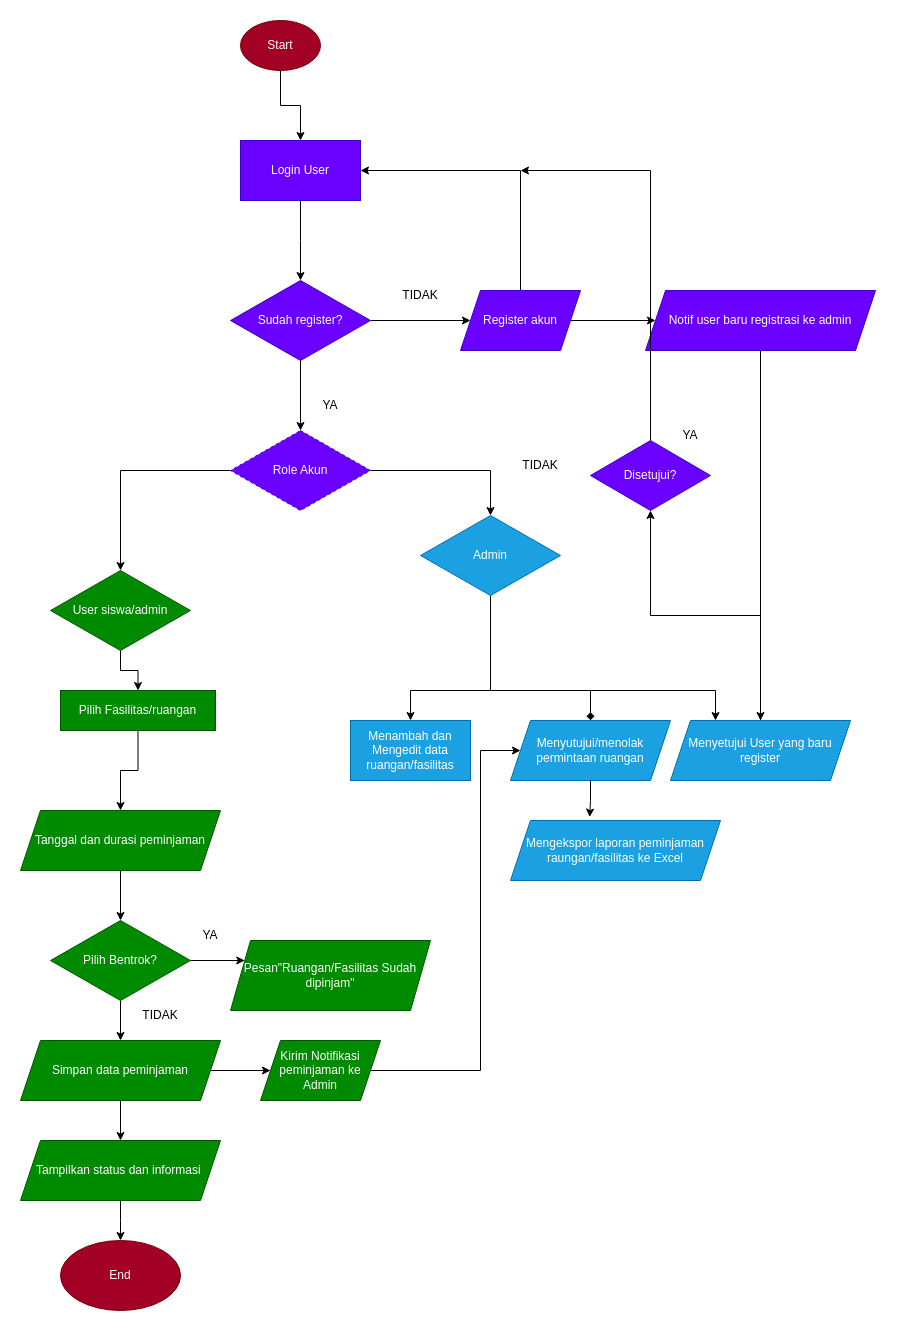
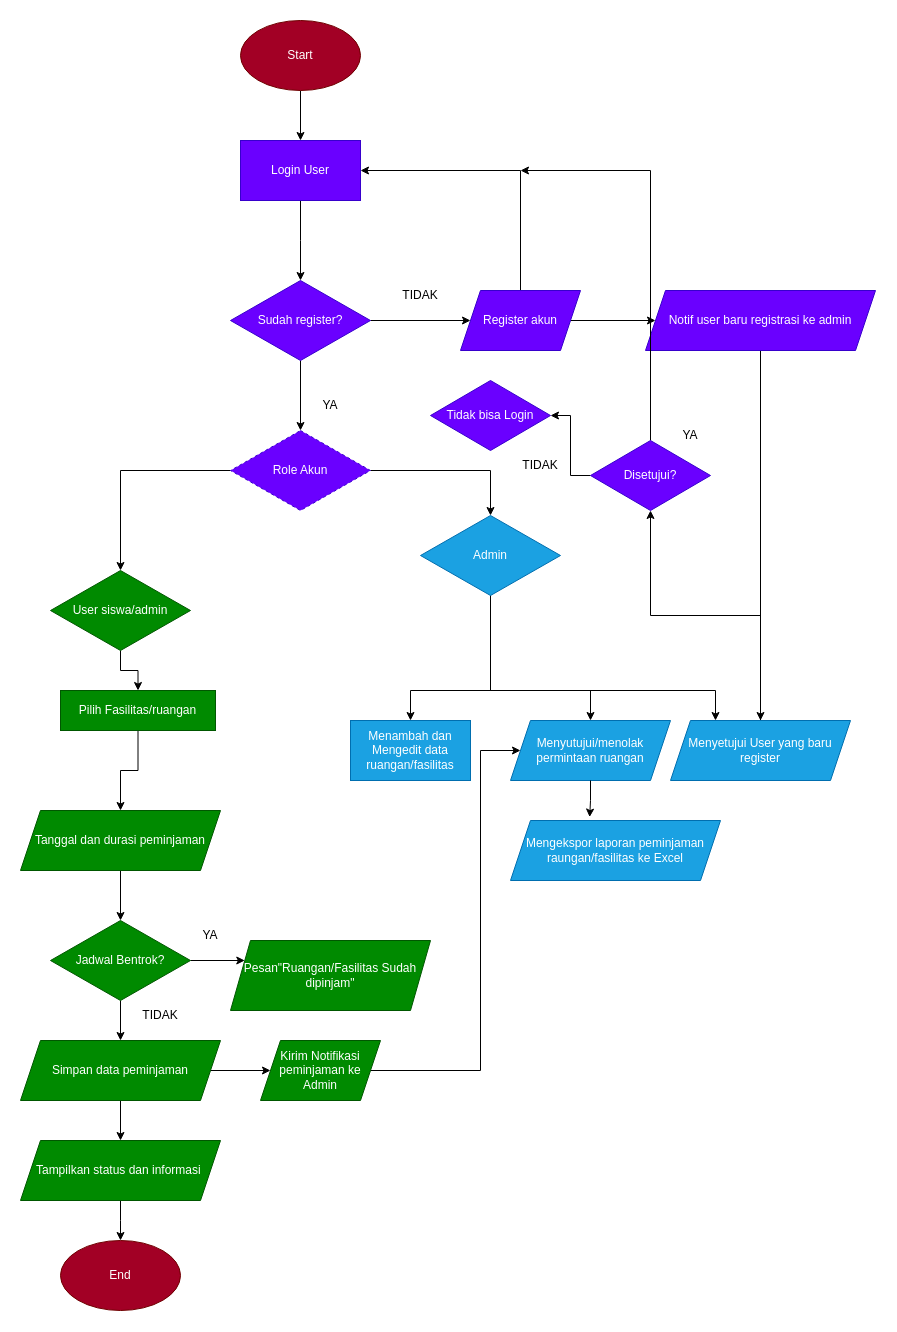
  <mxCell id="0" />
  <mxCell id="1" parent="0" />
  <mxCell id="2" value="" style="edgeStyle=orthogonalEdgeStyle;rounded=0;orthogonalLoop=1;jettySize=auto;html=1;" edge="1" parent="1" source="3"><mxGeometry relative="1" as="geometry"><mxPoint x="300" y="280" as="targetPoint" /></mxGeometry></mxCell>
  <mxCell id="3" value="Login User" style="rounded=0;whiteSpace=wrap;html=1;fillColor=#6a00ff;fontColor=#ffffff;strokeColor=#3700CC;" parent="1" vertex="1"><mxGeometry x="240" y="140" width="120" height="60" as="geometry" /></mxCell>
  <mxCell id="4" style="edgeStyle=orthogonalEdgeStyle;rounded=0;orthogonalLoop=1;jettySize=auto;html=1;entryX=0.5;entryY=0;entryDx=0;entryDy=0;" parent="1" source="5" target="7" edge="1"><mxGeometry relative="1" as="geometry" /></mxCell>
  <mxCell id="5" value="Pilih Fasilitas/ruangan" style="rounded=0;whiteSpace=wrap;html=1;fillColor=#008a00;fontColor=#ffffff;strokeColor=#005700;" parent="1" vertex="1"><mxGeometry x="60" y="690" width="155" height="40" as="geometry" /></mxCell>
  <mxCell id="6" style="edgeStyle=orthogonalEdgeStyle;rounded=0;orthogonalLoop=1;jettySize=auto;html=1;entryX=0.5;entryY=0;entryDx=0;entryDy=0;" parent="1" source="7" target="10" edge="1"><mxGeometry relative="1" as="geometry" /></mxCell>
  <mxCell id="7" value="Tanggal dan durasi peminjaman" style="shape=parallelogram;perimeter=parallelogramPerimeter;whiteSpace=wrap;html=1;fixedSize=1;fillColor=#008a00;fontColor=#ffffff;strokeColor=#005700;" parent="1" vertex="1"><mxGeometry x="20" y="810" width="200" height="60" as="geometry" /></mxCell>
  <mxCell id="8" style="edgeStyle=orthogonalEdgeStyle;rounded=0;orthogonalLoop=1;jettySize=auto;html=1;entryX=0.5;entryY=0;entryDx=0;entryDy=0;" parent="1" source="10" target="13" edge="1"><mxGeometry relative="1" as="geometry" /></mxCell>
  <mxCell id="9" style="edgeStyle=orthogonalEdgeStyle;rounded=0;orthogonalLoop=1;jettySize=auto;html=1;entryX=0;entryY=0.25;entryDx=0;entryDy=0;" parent="1" source="10" target="14" edge="1"><mxGeometry relative="1" as="geometry" /></mxCell>
- <mxCell id="10" value="Pilih Bentrok?" style="rhombus;whiteSpace=wrap;html=1;fillColor=#008a00;fontColor=#ffffff;strokeColor=#005700;" parent="1" vertex="1"><mxGeometry x="50" y="920" width="140" height="80" as="geometry" /></mxCell>
+ <mxCell id="10" value="Jadwal Bentrok?" style="rhombus;whiteSpace=wrap;html=1;fillColor=#008a00;fontColor=#ffffff;strokeColor=#005700;" parent="1" vertex="1"><mxGeometry x="50" y="920" width="140" height="80" as="geometry" /></mxCell>
  <mxCell id="11" style="edgeStyle=orthogonalEdgeStyle;rounded=0;orthogonalLoop=1;jettySize=auto;html=1;entryX=0.5;entryY=0;entryDx=0;entryDy=0;" parent="1" source="13" target="16" edge="1"><mxGeometry relative="1" as="geometry" /></mxCell>
  <mxCell id="12" value="" style="edgeStyle=orthogonalEdgeStyle;rounded=0;orthogonalLoop=1;jettySize=auto;html=1;" edge="1" parent="1" source="13" target="44"><mxGeometry relative="1" as="geometry" /></mxCell>
  <mxCell id="13" value="Simpan data peminjaman" style="shape=parallelogram;perimeter=parallelogramPerimeter;whiteSpace=wrap;html=1;fixedSize=1;fillColor=#008a00;fontColor=#ffffff;strokeColor=#005700;" parent="1" vertex="1"><mxGeometry x="20" y="1040" width="200" height="60" as="geometry" /></mxCell>
  <mxCell id="14" value="Pesan&quot;Ruangan/Fasilitas Sudah dipinjam&quot;" style="shape=parallelogram;perimeter=parallelogramPerimeter;whiteSpace=wrap;html=1;fixedSize=1;size=20;fillColor=#008a00;fontColor=#ffffff;strokeColor=#005700;" parent="1" vertex="1"><mxGeometry x="230" y="940" width="200" height="70" as="geometry" /></mxCell>
  <mxCell id="15" value="" style="edgeStyle=orthogonalEdgeStyle;rounded=0;orthogonalLoop=1;jettySize=auto;html=1;" parent="1" source="16" edge="1"><mxGeometry relative="1" as="geometry"><mxPoint x="120" y="1240" as="targetPoint" /></mxGeometry></mxCell>
  <mxCell id="16" value="Tampilkan status dan informasi&amp;nbsp;" style="shape=parallelogram;perimeter=parallelogramPerimeter;whiteSpace=wrap;html=1;fixedSize=1;fillColor=#008a00;fontColor=#ffffff;strokeColor=#005700;" parent="1" vertex="1"><mxGeometry x="20" y="1140" width="200" height="60" as="geometry" /></mxCell>
  <mxCell id="17" value="YA" style="text;html=1;align=center;verticalAlign=middle;whiteSpace=wrap;rounded=0;" parent="1" vertex="1"><mxGeometry x="180" y="920" width="60" height="30" as="geometry" /></mxCell>
  <mxCell id="18" value="TIDAK" style="text;html=1;align=center;verticalAlign=middle;whiteSpace=wrap;rounded=0;" parent="1" vertex="1"><mxGeometry x="130" y="1000" width="60" height="30" as="geometry" /></mxCell>
  <mxCell id="19" value="Menambah dan Mengedit data ruangan/fasilitas" style="rounded=0;whiteSpace=wrap;html=1;fillColor=#1ba1e2;fontColor=#ffffff;strokeColor=#006EAF;" parent="1" vertex="1"><mxGeometry x="350" y="720" width="120" height="60" as="geometry" /></mxCell>
  <mxCell id="20" value="" style="edgeStyle=orthogonalEdgeStyle;rounded=0;orthogonalLoop=1;jettySize=auto;html=1;" parent="1" source="23" target="19" edge="1"><mxGeometry relative="1" as="geometry"><Array as="points"><mxPoint x="490" y="690" /><mxPoint x="410" y="690" /></Array></mxGeometry></mxCell>
- <mxCell id="21" value="" style="edgeStyle=orthogonalEdgeStyle;rounded=0;orthogonalLoop=1;jettySize=auto;html=1;endArrow=diamond;" edge="1" parent="1" source="23" target="42"><mxGeometry relative="1" as="geometry"><Array as="points"><mxPoint x="490" y="690" /><mxPoint x="590" y="690" /></Array></mxGeometry></mxCell>
+ <mxCell id="21" value="" style="edgeStyle=orthogonalEdgeStyle;rounded=0;orthogonalLoop=1;jettySize=auto;html=1;" edge="1" parent="1" source="23" target="42"><mxGeometry relative="1" as="geometry"><Array as="points"><mxPoint x="490" y="690" /><mxPoint x="590" y="690" /></Array></mxGeometry></mxCell>
  <mxCell id="22" style="edgeStyle=orthogonalEdgeStyle;rounded=0;orthogonalLoop=1;jettySize=auto;html=1;entryX=0.25;entryY=0;entryDx=0;entryDy=0;" edge="1" parent="1" source="23" target="47"><mxGeometry relative="1" as="geometry"><Array as="points"><mxPoint x="490" y="690" /><mxPoint x="715" y="690" /></Array></mxGeometry></mxCell>
  <mxCell id="23" value="Admin" style="rhombus;whiteSpace=wrap;html=1;fillColor=#1ba1e2;fontColor=#ffffff;strokeColor=#006EAF;" parent="1" vertex="1"><mxGeometry x="420" y="515" width="140" height="80" as="geometry" /></mxCell>
  <mxCell id="24" value="" style="endArrow=classic;html=1;rounded=0;entryX=0.5;entryY=0;entryDx=0;entryDy=0;exitX=0.5;exitY=1;exitDx=0;exitDy=0;" parent="1" target="26" edge="1"><mxGeometry width="50" height="50" relative="1" as="geometry"><mxPoint x="115" y="625" as="sourcePoint" /><mxPoint x="110" y="670" as="targetPoint" /></mxGeometry></mxCell>
  <mxCell id="25" style="edgeStyle=orthogonalEdgeStyle;rounded=0;orthogonalLoop=1;jettySize=auto;html=1;entryX=0.5;entryY=0;entryDx=0;entryDy=0;" parent="1" source="26" target="5" edge="1"><mxGeometry relative="1" as="geometry" /></mxCell>
  <mxCell id="26" value="User siswa/admin" style="rhombus;whiteSpace=wrap;html=1;fillColor=#008a00;fontColor=#ffffff;strokeColor=#005700;" parent="1" vertex="1"><mxGeometry x="50" y="570" width="140" height="80" as="geometry" /></mxCell>
  <mxCell id="27" value="Mengekspor laporan peminjaman raungan/fasilitas ke Excel" style="shape=parallelogram;perimeter=parallelogramPerimeter;whiteSpace=wrap;html=1;fixedSize=1;fillColor=#1ba1e2;fontColor=#ffffff;strokeColor=#006EAF;" parent="1" vertex="1"><mxGeometry x="510" y="820" width="210" height="60" as="geometry" /></mxCell>
  <mxCell id="28" value="" style="edgeStyle=orthogonalEdgeStyle;rounded=0;orthogonalLoop=1;jettySize=auto;html=1;" parent="1" source="29" target="3" edge="1"><mxGeometry relative="1" as="geometry" /></mxCell>
- <mxCell id="29" value="Start" style="ellipse;whiteSpace=wrap;html=1;fillColor=#a20025;fontColor=#ffffff;strokeColor=#6F0000;" parent="1" vertex="1"><mxGeometry x="240" y="20" width="80" height="50" as="geometry" /></mxCell>
+ <mxCell id="29" value="Start" style="ellipse;whiteSpace=wrap;html=1;fillColor=#a20025;fontColor=#ffffff;strokeColor=#6F0000;" parent="1" vertex="1"><mxGeometry x="240" y="20" width="120" height="70" as="geometry" /></mxCell>
  <mxCell id="30" value="End" style="ellipse;whiteSpace=wrap;html=1;fillColor=#a20025;fontColor=#ffffff;strokeColor=#6F0000;" parent="1" vertex="1"><mxGeometry x="60" y="1240" width="120" height="70" as="geometry" /></mxCell>
  <mxCell id="31" value="" style="edgeStyle=orthogonalEdgeStyle;rounded=0;orthogonalLoop=1;jettySize=auto;html=1;" edge="1" parent="1" source="33" target="36"><mxGeometry relative="1" as="geometry" /></mxCell>
  <mxCell id="32" value="" style="edgeStyle=orthogonalEdgeStyle;rounded=0;orthogonalLoop=1;jettySize=auto;html=1;" edge="1" parent="1" source="33" target="39"><mxGeometry relative="1" as="geometry" /></mxCell>
  <mxCell id="33" value="Sudah register?" style="rhombus;whiteSpace=wrap;html=1;fillColor=#6a00ff;fontColor=#ffffff;strokeColor=#3700CC;" vertex="1" parent="1"><mxGeometry x="230" y="280" width="140" height="80" as="geometry" /></mxCell>
  <mxCell id="34" style="edgeStyle=orthogonalEdgeStyle;rounded=0;orthogonalLoop=1;jettySize=auto;html=1;entryX=1;entryY=0.5;entryDx=0;entryDy=0;" edge="1" parent="1" source="36" target="3"><mxGeometry relative="1" as="geometry"><Array as="points"><mxPoint x="520" y="170" /></Array></mxGeometry></mxCell>
  <mxCell id="35" value="" style="edgeStyle=orthogonalEdgeStyle;rounded=0;orthogonalLoop=1;jettySize=auto;html=1;" edge="1" parent="1" source="36" target="49"><mxGeometry relative="1" as="geometry" /></mxCell>
  <mxCell id="36" value="Register akun" style="shape=parallelogram;perimeter=parallelogramPerimeter;whiteSpace=wrap;html=1;fixedSize=1;fillColor=#6a00ff;strokeColor=#3700CC;fontColor=#ffffff;" vertex="1" parent="1"><mxGeometry x="460" y="290" width="120" height="60" as="geometry" /></mxCell>
  <mxCell id="37" style="edgeStyle=orthogonalEdgeStyle;rounded=0;orthogonalLoop=1;jettySize=auto;html=1;entryX=0.5;entryY=0;entryDx=0;entryDy=0;" edge="1" parent="1" source="39" target="26"><mxGeometry relative="1" as="geometry" /></mxCell>
  <mxCell id="38" style="edgeStyle=orthogonalEdgeStyle;rounded=0;orthogonalLoop=1;jettySize=auto;html=1;entryX=0.5;entryY=0;entryDx=0;entryDy=0;" edge="1" parent="1" source="39" target="23"><mxGeometry relative="1" as="geometry" /></mxCell>
  <mxCell id="39" value="Role Akun" style="rhombus;whiteSpace=wrap;html=1;fillColor=#6a00ff;fontColor=#ffffff;strokeColor=#3700CC;dashed=1;" vertex="1" parent="1"><mxGeometry x="230" y="430" width="140" height="80" as="geometry" /></mxCell>
  <mxCell id="40" value="YA" style="text;html=1;align=center;verticalAlign=middle;whiteSpace=wrap;rounded=0;" vertex="1" parent="1"><mxGeometry x="300" y="390" width="60" height="30" as="geometry" /></mxCell>
  <mxCell id="41" value="TIDAK" style="text;html=1;align=center;verticalAlign=middle;whiteSpace=wrap;rounded=0;" vertex="1" parent="1"><mxGeometry x="390" y="280" width="60" height="30" as="geometry" /></mxCell>
  <mxCell id="42" value="Menyutujui/menolak&lt;div&gt;permintaan ruangan&lt;/div&gt;" style="shape=parallelogram;perimeter=parallelogramPerimeter;whiteSpace=wrap;html=1;fixedSize=1;fillColor=#1ba1e2;strokeColor=#006EAF;fontColor=#ffffff;" vertex="1" parent="1"><mxGeometry x="510" y="720" width="160" height="60" as="geometry" /></mxCell>
  <mxCell id="43" style="edgeStyle=orthogonalEdgeStyle;rounded=0;orthogonalLoop=1;jettySize=auto;html=1;entryX=0;entryY=0.5;entryDx=0;entryDy=0;" edge="1" parent="1" source="44" target="42"><mxGeometry relative="1" as="geometry"><Array as="points"><mxPoint x="480" y="1070" /><mxPoint x="480" y="750" /></Array></mxGeometry></mxCell>
  <mxCell id="44" value="Kirim Notifikasi peminjaman ke Admin" style="shape=parallelogram;perimeter=parallelogramPerimeter;whiteSpace=wrap;html=1;fixedSize=1;fillColor=#008a00;strokeColor=#005700;fontColor=#ffffff;" vertex="1" parent="1"><mxGeometry x="260" y="1040" width="120" height="60" as="geometry" /></mxCell>
  <mxCell id="45" style="edgeStyle=orthogonalEdgeStyle;rounded=0;orthogonalLoop=1;jettySize=auto;html=1;entryX=0.377;entryY=-0.057;entryDx=0;entryDy=0;entryPerimeter=0;" edge="1" parent="1" source="42" target="27"><mxGeometry relative="1" as="geometry" /></mxCell>
  <mxCell id="46" style="edgeStyle=orthogonalEdgeStyle;rounded=0;orthogonalLoop=1;jettySize=auto;html=1;" edge="1" parent="1" source="47" target="52"><mxGeometry relative="1" as="geometry" /></mxCell>
  <mxCell id="47" value="Menyetujui User yang baru register" style="shape=parallelogram;perimeter=parallelogramPerimeter;whiteSpace=wrap;html=1;fixedSize=1;fillColor=#1ba1e2;strokeColor=#006EAF;fontColor=#ffffff;" vertex="1" parent="1"><mxGeometry x="670" y="720" width="180" height="60" as="geometry" /></mxCell>
  <mxCell id="48" style="edgeStyle=orthogonalEdgeStyle;rounded=0;orthogonalLoop=1;jettySize=auto;html=1;entryX=0.5;entryY=0;entryDx=0;entryDy=0;" edge="1" parent="1" source="49" target="47"><mxGeometry relative="1" as="geometry" /></mxCell>
  <mxCell id="49" value="Notif user baru registrasi ke admin" style="shape=parallelogram;perimeter=parallelogramPerimeter;whiteSpace=wrap;html=1;fixedSize=1;fillColor=#6a00ff;strokeColor=#3700CC;fontColor=#ffffff;" vertex="1" parent="1"><mxGeometry x="645" y="290" width="230" height="60" as="geometry" /></mxCell>
  <mxCell id="50" value="" style="edgeStyle=orthogonalEdgeStyle;rounded=0;orthogonalLoop=1;jettySize=auto;html=1;" edge="1" parent="1" source="52"><mxGeometry relative="1" as="geometry"><mxPoint x="520" y="170" as="targetPoint" /><Array as="points"><mxPoint x="650" y="170" /></Array></mxGeometry></mxCell>
+ <mxCell id="51" value="" style="edgeStyle=orthogonalEdgeStyle;rounded=0;orthogonalLoop=1;jettySize=auto;html=1;" edge="1" parent="1" source="52" target="55"><mxGeometry relative="1" as="geometry" /></mxCell>
  <mxCell id="52" value="Disetujui?" style="rhombus;whiteSpace=wrap;html=1;fillColor=#6a00ff;fontColor=#ffffff;strokeColor=#3700CC;" vertex="1" parent="1"><mxGeometry x="590" y="440" width="120" height="70" as="geometry" /></mxCell>
  <mxCell id="53" value="YA" style="text;html=1;align=center;verticalAlign=middle;whiteSpace=wrap;rounded=0;" vertex="1" parent="1"><mxGeometry x="660" y="420" width="60" height="30" as="geometry" /></mxCell>
  <mxCell id="54" value="TIDAK" style="text;html=1;align=center;verticalAlign=middle;whiteSpace=wrap;rounded=0;" vertex="1" parent="1"><mxGeometry x="510" y="450" width="60" height="30" as="geometry" /></mxCell>
+ <mxCell id="55" value="Tidak bisa Login" style="rhombus;whiteSpace=wrap;html=1;fillColor=#6a00ff;fontColor=#ffffff;strokeColor=#3700CC;" vertex="1" parent="1"><mxGeometry x="430" y="380" width="120" height="70" as="geometry" /></mxCell>
